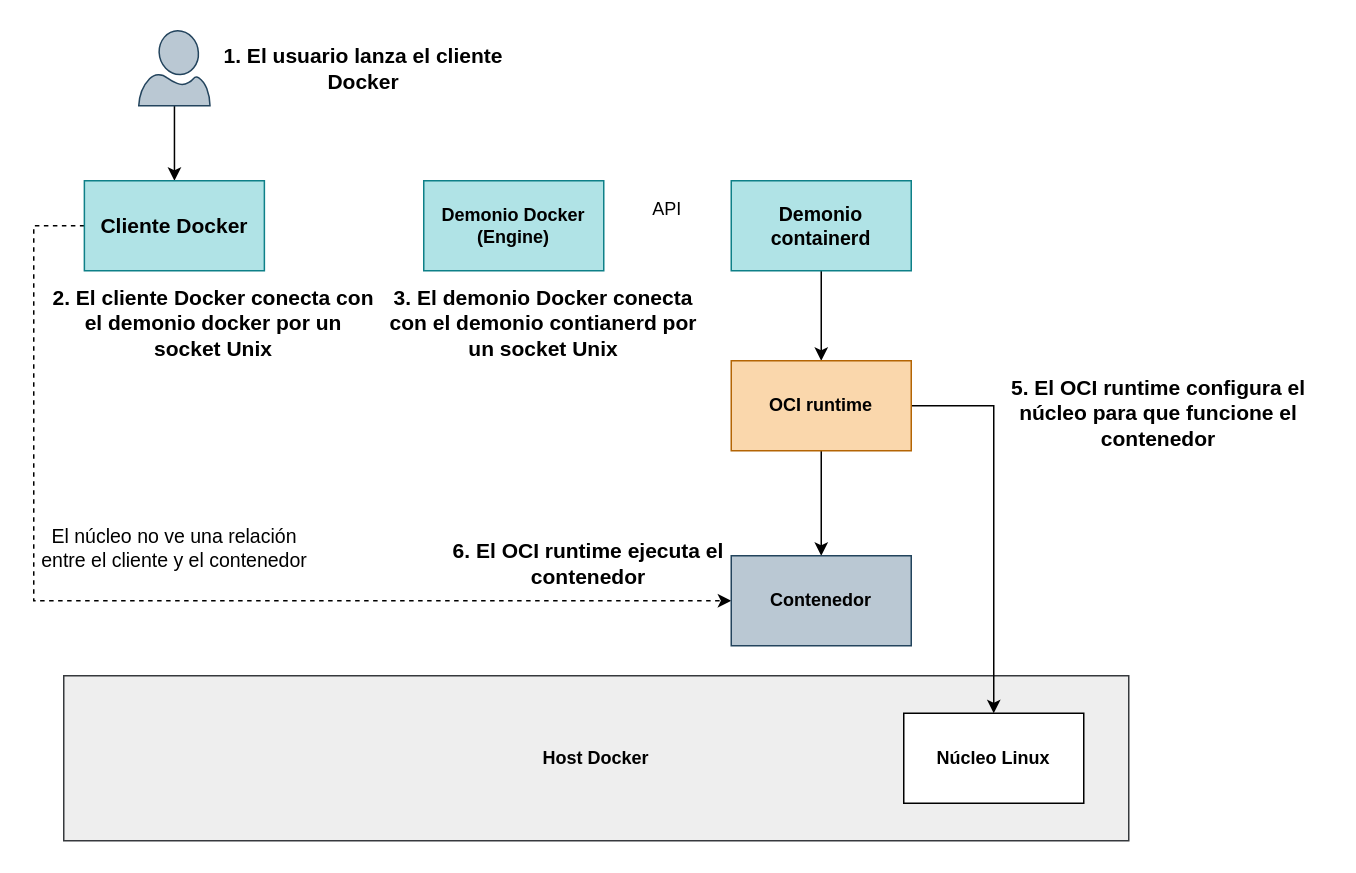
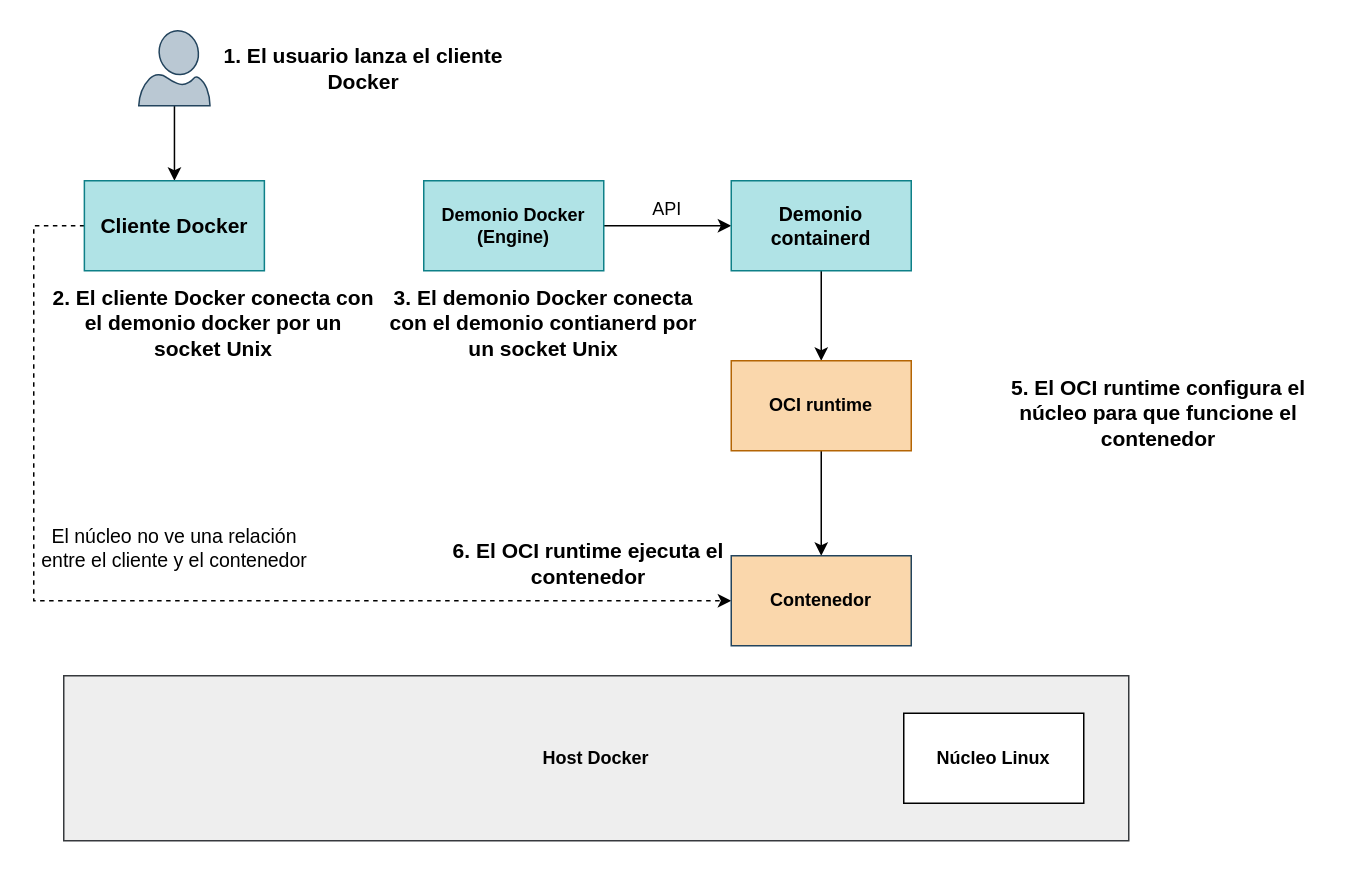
  <mxCell id="0" />
  <mxCell id="1" parent="0" />
  <mxCell id="2" value="&lt;b&gt;Host Docker&lt;br&gt;&lt;/b&gt;" style="rounded=0;whiteSpace=wrap;html=1;fillColor=#eeeeee;strokeColor=#36393d;" vertex="1" parent="1"><mxGeometry x="42" y="450" width="710" height="110" as="geometry" /></mxCell>
  <mxCell id="3" value="" style="edgeStyle=orthogonalEdgeStyle;rounded=0;orthogonalLoop=1;jettySize=auto;html=1;" edge="1" parent="1" source="4" target="7"><mxGeometry relative="1" as="geometry" /></mxCell>
  <mxCell id="4" value="" style="verticalLabelPosition=bottom;html=1;verticalAlign=top;align=center;strokeColor=#23445d;fillColor=#bac8d3;shape=mxgraph.azure.user;" vertex="1" parent="1"><mxGeometry x="92" y="20" width="47.5" height="50" as="geometry" /></mxCell>
  <mxCell id="5" value="&lt;font style=&quot;font-size: 14px;&quot;&gt;1. El usuario lanza el cliente Docker&lt;/font&gt;" style="text;strokeColor=none;align=center;fillColor=none;html=1;verticalAlign=middle;whiteSpace=wrap;rounded=0;fontStyle=1" vertex="1" parent="1"><mxGeometry x="132" y="30" width="220" height="30" as="geometry" /></mxCell>
  <mxCell id="6" value="" style="edgeStyle=orthogonalEdgeStyle;rounded=0;orthogonalLoop=1;jettySize=auto;html=1;entryX=0;entryY=0.5;entryDx=0;entryDy=0;dashed=1;exitX=0;exitY=0.5;exitDx=0;exitDy=0;" edge="1" parent="1" source="7" target="16"><mxGeometry relative="1" as="geometry"><mxPoint x="115.75" y="260" as="targetPoint" /><Array as="points"><mxPoint x="22" y="150" /><mxPoint x="22" y="400" /></Array></mxGeometry></mxCell>
  <mxCell id="7" value="&lt;font style=&quot;font-size: 14px;&quot;&gt;&lt;b&gt;Cliente Docker&lt;/b&gt;&lt;/font&gt;" style="rounded=0;whiteSpace=wrap;html=1;fillColor=#b0e3e6;strokeColor=#0e8088;" vertex="1" parent="1"><mxGeometry x="55.75" y="120" width="120" height="60" as="geometry" /></mxCell>
+ <mxCell id="8" value="" style="edgeStyle=orthogonalEdgeStyle;rounded=0;orthogonalLoop=1;jettySize=auto;html=1;" edge="1" parent="1" source="9" target="11"><mxGeometry relative="1" as="geometry" /></mxCell>
  <mxCell id="9" value="&lt;div&gt;&lt;b&gt;Demonio Docker&lt;/b&gt;&lt;/div&gt;&lt;div&gt;&lt;b&gt;(Engine)&lt;br&gt;&lt;/b&gt;&lt;/div&gt;" style="rounded=0;whiteSpace=wrap;html=1;fillColor=#b0e3e6;strokeColor=#0e8088;" vertex="1" parent="1"><mxGeometry x="282" y="120" width="120" height="60" as="geometry" /></mxCell>
  <mxCell id="10" value="" style="edgeStyle=orthogonalEdgeStyle;rounded=0;orthogonalLoop=1;jettySize=auto;html=1;" edge="1" parent="1" source="11" target="15"><mxGeometry relative="1" as="geometry" /></mxCell>
  <mxCell id="11" value="&lt;b&gt;&lt;font style=&quot;font-size: 13px;&quot;&gt;Demonio containerd&lt;/font&gt;&lt;/b&gt;" style="rounded=0;whiteSpace=wrap;html=1;fillColor=#b0e3e6;strokeColor=#0e8088;" vertex="1" parent="1"><mxGeometry x="487" y="120" width="120" height="60" as="geometry" /></mxCell>
  <mxCell id="12" value="API" style="edgeLabel;html=1;align=center;verticalAlign=middle;resizable=0;points=[];horizontal=1;fontStyle=0;fontSize=12;" vertex="1" connectable="0" parent="1"><mxGeometry x="231.75" y="150" as="geometry"><mxPoint x="212" y="-12" as="offset" /></mxGeometry></mxCell>
  <mxCell id="13" value="" style="edgeStyle=orthogonalEdgeStyle;rounded=0;orthogonalLoop=1;jettySize=auto;html=1;" edge="1" parent="1" source="15" target="16"><mxGeometry relative="1" as="geometry" /></mxCell>
- <mxCell id="14" value="" style="edgeStyle=orthogonalEdgeStyle;rounded=0;orthogonalLoop=1;jettySize=auto;html=1;entryX=0.5;entryY=0;entryDx=0;entryDy=0;" edge="1" parent="1" source="15" target="17"><mxGeometry relative="1" as="geometry"><mxPoint x="697" y="270" as="targetPoint" /><Array as="points"><mxPoint x="662" y="270" /></Array></mxGeometry></mxCell>
  <mxCell id="15" value="&lt;b&gt;OCI runtime&lt;br&gt;&lt;/b&gt;" style="rounded=0;whiteSpace=wrap;html=1;fillColor=#fad7ac;strokeColor=#b46504;" vertex="1" parent="1"><mxGeometry x="487" y="240" width="120" height="60" as="geometry" /></mxCell>
- <mxCell id="16" value="&lt;b&gt;Contenedor&lt;/b&gt;" style="rounded=0;whiteSpace=wrap;html=1;fillColor=#bac8d3;strokeColor=#23445d;" vertex="1" parent="1"><mxGeometry x="487" y="370" width="120" height="60" as="geometry" /></mxCell>
+ <mxCell id="16" value="&lt;b&gt;Contenedor&lt;/b&gt;" style="rounded=0;whiteSpace=wrap;html=1;fillColor=#fad7ac;strokeColor=#23445d;" vertex="1" parent="1"><mxGeometry x="487" y="370" width="120" height="60" as="geometry" /></mxCell>
  <mxCell id="17" value="&lt;b&gt;Núcleo Linux&lt;br&gt;&lt;/b&gt;" style="rounded=0;whiteSpace=wrap;html=1;" vertex="1" parent="1"><mxGeometry x="602" y="475" width="120" height="60" as="geometry" /></mxCell>
  <mxCell id="18" value="&lt;font style=&quot;font-size: 14px;&quot;&gt;2. El cliente Docker conecta con el demonio docker por un socket Unix&lt;/font&gt;" style="text;strokeColor=none;align=center;fillColor=none;html=1;verticalAlign=middle;whiteSpace=wrap;rounded=0;fontStyle=1" vertex="1" parent="1"><mxGeometry x="32" y="200" width="220" height="30" as="geometry" /></mxCell>
  <mxCell id="19" value="&lt;font style=&quot;font-size: 14px;&quot;&gt;3. El demonio Docker conecta con el demonio contianerd por un socket Unix&lt;/font&gt;" style="text;strokeColor=none;align=center;fillColor=none;html=1;verticalAlign=middle;whiteSpace=wrap;rounded=0;fontStyle=1" vertex="1" parent="1"><mxGeometry x="252" y="200" width="220" height="30" as="geometry" /></mxCell>
  <mxCell id="20" value="&lt;font style=&quot;font-size: 14px;&quot;&gt;5. El OCI runtime configura el núcleo para que funcione el contenedor&lt;br&gt;&lt;/font&gt;" style="text;strokeColor=none;align=center;fillColor=none;html=1;verticalAlign=middle;whiteSpace=wrap;rounded=0;fontStyle=1" vertex="1" parent="1"><mxGeometry x="662" y="260" width="220" height="30" as="geometry" /></mxCell>
  <mxCell id="21" value="&lt;font style=&quot;font-size: 14px;&quot;&gt;6. El OCI runtime ejecuta el contenedor&lt;br&gt;&lt;/font&gt;" style="text;strokeColor=none;align=center;fillColor=none;html=1;verticalAlign=middle;whiteSpace=wrap;rounded=0;fontStyle=1" vertex="1" parent="1"><mxGeometry x="282" y="360" width="220" height="30" as="geometry" /></mxCell>
  <mxCell id="22" value="&lt;font style=&quot;font-size: 13px;&quot;&gt;El núcleo no ve una relación entre el cliente y el contenedor&lt;br&gt;&lt;/font&gt;" style="text;strokeColor=none;align=center;fillColor=none;html=1;verticalAlign=middle;whiteSpace=wrap;rounded=0;" vertex="1" parent="1"><mxGeometry x="20.75" y="350" width="190" height="30" as="geometry" /></mxCell>
